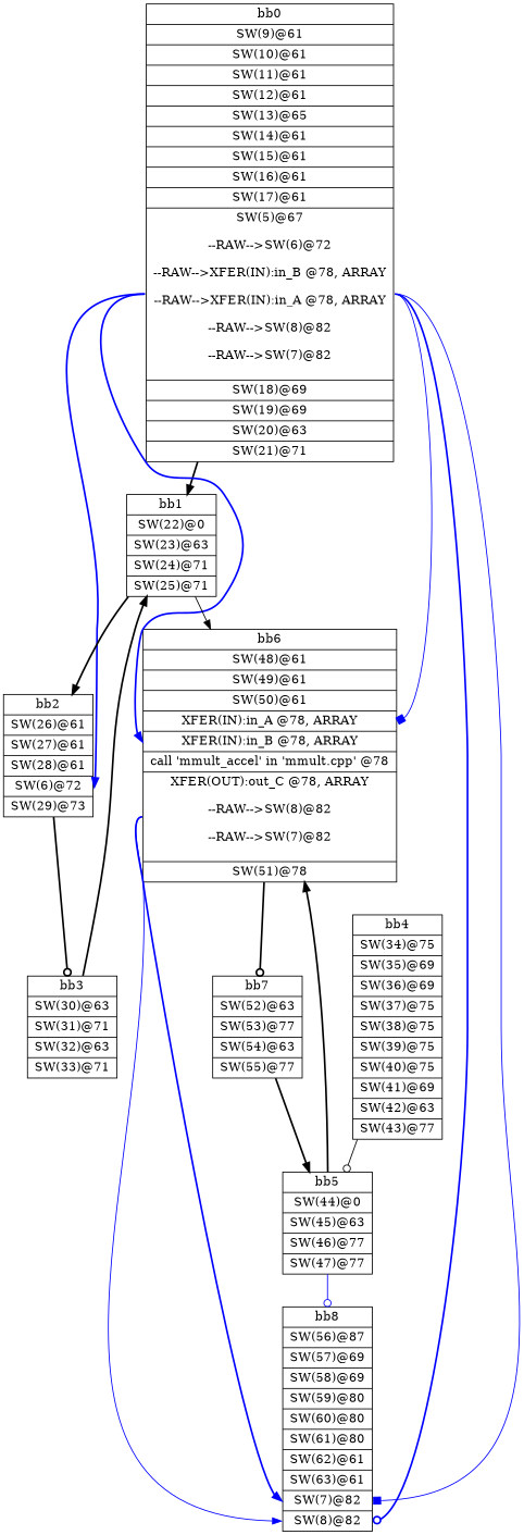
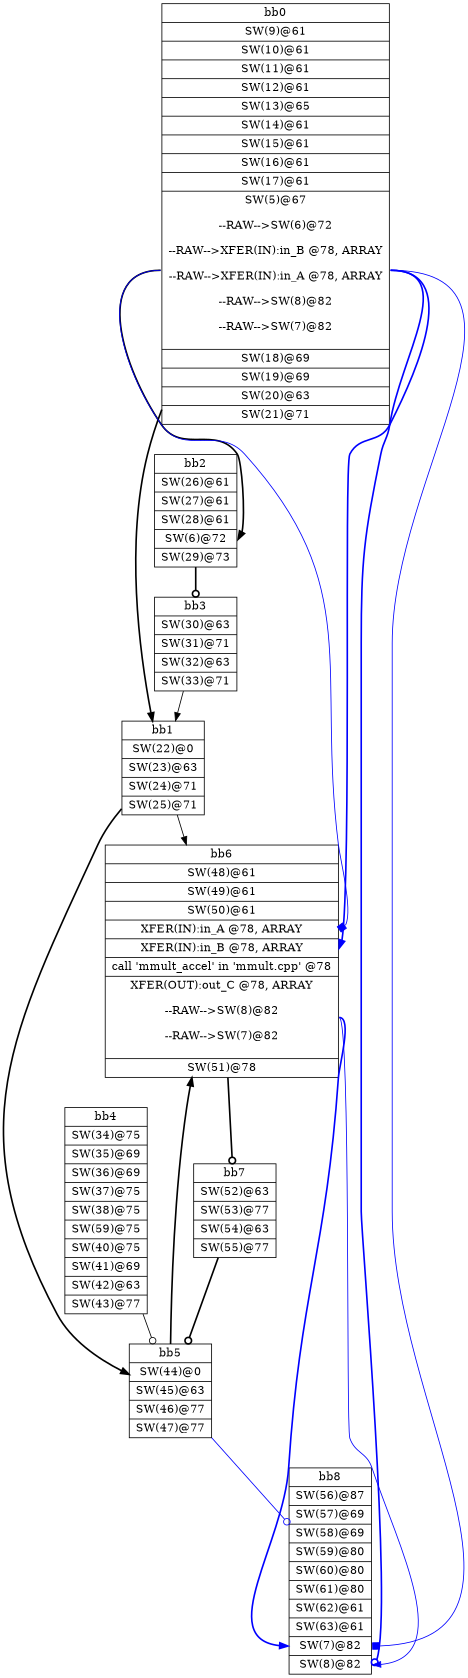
  digraph {
    node [shape=record]
    edge [arrowhead=normal style=bold]
    n1 [label="{bb0|<x0x2d63f60>SW(9)@61\n|<x0x2d641c0>SW(10)@61\n|<x0x2d643e0>SW(11)@61\n|<x0x2d64600>SW(12)@61\n|<x0x2d64820>SW(13)@65\n|<x0x2d6b650>SW(14)@61\n|<x0x2d6b860>SW(15)@61\n|<x0x2d6ba70>SW(16)@61\n|<x0x2d6bc80>SW(17)@61\n|<x0x2d67590>SW(5)@67\n\n--RAW--\>SW(6)@72\n\n--RAW--\>XFER(IN):in_B @78, ARRAY\n\n--RAW--\>XFER(IN):in_A @78, ARRAY\n\n--RAW--\>SW(8)@82\n\n--RAW--\>SW(7)@82\n\n|<x0x2d6beb0>SW(18)@69\n|<x0x2d6c0a0>SW(19)@69\n|<x0x2d6c2b0>SW(20)@63\n|<x0x2d6c4c0>SW(21)@71\n}"]
    n2 [label="{bb1|<x0x2d6c800>SW(22)@0\n|<x0x2d6c9b0>SW(23)@63\n|<x0x2d6cbc0>SW(24)@71\n|<x0x2d6cdb0>SW(25)@71\n}"]
    n3 [label="{bb2|<x0x2d6c720>SW(26)@61\n|<x0x2d6d340>SW(27)@61\n|<x0x2d6d550>SW(28)@61\n|<x0x2d6a710>SW(6)@72\n|<x0x2d6d780>SW(29)@73\n}"]
    n4 [label="{bb6|<x0x2d702a0>SW(48)@61\n|<x0x2d704f0>SW(49)@61\n|<x0x2d70700>SW(50)@61\n|<x0x2d72d30>XFER(IN):in_A @78, ARRAY\n|<x0x2d72df0>XFER(IN):in_B @78, ARRAY\n|<x0x2d5e360>call 'mmult_accel' in 'mmult.cpp' @78\n|<x0x2d72ed0>XFER(OUT):out_C @78, ARRAY\n\n--RAW--\>SW(8)@82\n\n--RAW--\>SW(7)@82\n\n|<x0x2d70930>SW(51)@78\n}"]
    n5 [label="{bb8|<x0x2d6e390>SW(56)@87\n|<x0x2d718b0>SW(57)@69\n|<x0x2d71ac0>SW(58)@69\n|<x0x2d71cd0>SW(59)@80\n|<x0x2d71ec0>SW(60)@80\n|<x0x2d720b0>SW(61)@80\n|<x0x2d72300>SW(62)@61\n|<x0x2d72510>SW(63)@61\n|<x0x2d628d0>SW(7)@82\n|<x0x2d64cb0>SW(8)@82\n}"]
    n6 [label="{bb3|<x0x2d6da60>SW(30)@63\n|<x0x2d6dcb0>SW(31)@71\n|<x0x2d6dea0>SW(32)@63\n|<x0x2d6e0b0>SW(33)@71\n}"]
    n7 [label="{bb7|<x0x2d70c10>SW(52)@63\n|<x0x2d70e60>SW(53)@77\n|<x0x2d71050>SW(54)@63\n|<x0x2d71260>SW(55)@77\n}"]
-   n8 [label="{bb4|<x0x2d6e460>SW(34)@75\n|<x0x2d6e670>SW(35)@69\n|<x0x2d6e880>SW(36)@69\n|<x0x2d6ea90>SW(37)@75\n|<x0x2d6ec70>SW(38)@75\n|<x0x2d6ee60>SW(39)@75\n|<x0x2d6f0b0>SW(40)@75\n|<x0x2d6f2a0>SW(41)@69\n|<x0x2d6f4b0>SW(42)@63\n|<x0x2d6f6c0>SW(43)@77\n}"]
+   n8 [label="{bb4|<x0x2d6e460>SW(34)@75\n|<x0x2d6e670>SW(35)@69\n|<x0x2d6e880>SW(36)@69\n|<x0x2d6ea90>SW(37)@75\n|<x0x2d6ec70>SW(38)@75\n|<x0x2d6ee60>SW(59)@75\n|<x0x2d6f0b0>SW(40)@75\n|<x0x2d6f2a0>SW(41)@69\n|<x0x2d6f4b0>SW(42)@63\n|<x0x2d6f6c0>SW(43)@77\n}"]
    n9 [label="{bb5|<x0x2d6f9a0>SW(44)@0\n|<x0x2d6fb90>SW(45)@63\n|<x0x2d6fda0>SW(46)@77\n|<x0x2d6ffb0>SW(47)@77\n}"]
    n1 -> n2
-   n1 -> n3 [color=blue headport=x0x2d6a710 tailport=x0x2d67590]
+   n1 -> n3 [color=black headport=x0x2d6a710 tailport=x0x2d67590]
    n1 -> n4 [color=blue headport=x0x2d72df0 tailport=x0x2d67590]
    n1 -> n4 [arrowhead=box color=blue headport=x0x2d72d30 style=solid tailport=x0x2d67590]
    n1 -> n5 [arrowhead=odot color=blue headport=x0x2d64cb0 tailport=x0x2d67590]
    n1 -> n5 [arrowhead=box color=blue headport=x0x2d628d0 style=solid tailport=x0x2d67590]
-   n2 -> n3
+   n2 -> n9
    n2 -> n4 [style=solid]
    n3 -> n6 [arrowhead=odot]
    n4 -> n5 [color=blue headport=x0x2d64cb0 style=solid tailport=x0x2d72ed0]
    n4 -> n5 [color=blue headport=x0x2d628d0 tailport=x0x2d72ed0]
    n4 -> n7 [arrowhead=odot]
-   n6 -> n2
-   n7 -> n9
+   n6 -> n2 [style=solid]
+   n7 -> n9 [arrowhead=odot]
    n8 -> n9 [arrowhead=odot style=solid]
    n9 -> n4
    n9 -> n5 [arrowhead=odot color=blue style=solid]
  }
